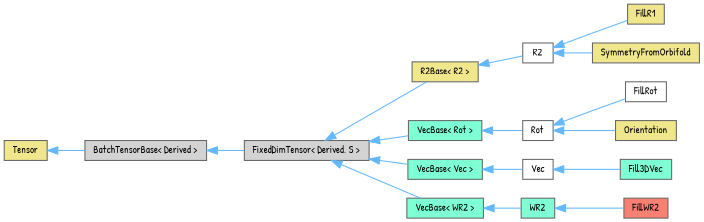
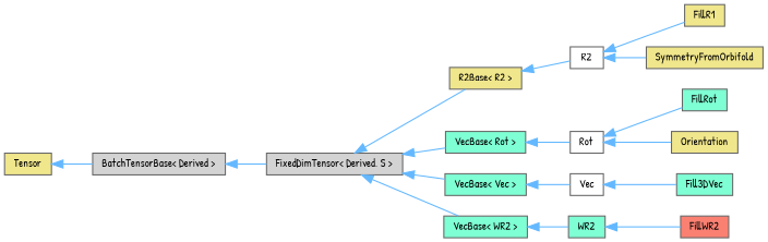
  digraph {
    fontname="Patrick Hand"
    rankdir=LR
    node [color=gray40 fillcolor=khaki fontname="Patrick Hand" fontsize=10 shape=box style=filled]
    edge [color=steelblue1 dir=back fontname="Patrick Hand" fontsize=10 labelfontname=Helvetica labelfontsize=10 style=solid]
    n1 [fillcolor=lightgrey fontcolor=black height=0.2 label="FixedDimTensor\< Derived, S \>" width=0.4]
    n2 [height=0.2 label="R2Base\< R2 \>" width=0.4]
    n3 [fillcolor=aquamarine height=0.2 label="VecBase\< Rot \>" width=0.4]
    n4 [fillcolor=aquamarine height=0.2 label="VecBase\< Vec \>" width=0.4]
    n5 [fillcolor=aquamarine height=0.2 label="VecBase\< WR2 \>" width=0.4]
    n6 [fillcolor=white height=0.2 label=R2 width=0.4]
    n7 [fillcolor=white height=0.2 label=Rot width=0.4]
    n8 [fillcolor=white height=0.2 label=Vec width=0.4]
    n9 [fillcolor=aquamarine height=0.2 label=WR2 width=0.4]
    n10 [fillcolor=lightgrey height=0.2 label="BatchTensorBase\< Derived \>" width=0.4]
    n11 [height=0.2 label=Tensor width=0.4]
    n12 [height=0.2 label=FillR1 width=0.4]
    n13 [height=0.2 label=SymmetryFromOrbifold width=0.4]
-   n14 [fillcolor=white height=0.2 label=FillRot width=0.4]
+   n14 [fillcolor=aquamarine height=0.2 label=FillRot width=0.4]
    n15 [height=0.2 label=Orientation width=0.4]
    n16 [fillcolor=aquamarine height=0.2 label=Fill3DVec width=0.4]
    n17 [fillcolor=salmon height=0.2 label=FillWR2 width=0.4]
    n1 -> n2
    n1 -> n3
    n1 -> n4
    n1 -> n5
    n2 -> n6
    n3 -> n7
    n4 -> n8
    n5 -> n9
    n6 -> n12
    n6 -> n13
    n7 -> n14
    n7 -> n15
    n8 -> n16
    n9 -> n17
    n10 -> n1
    n11 -> n10
  }
